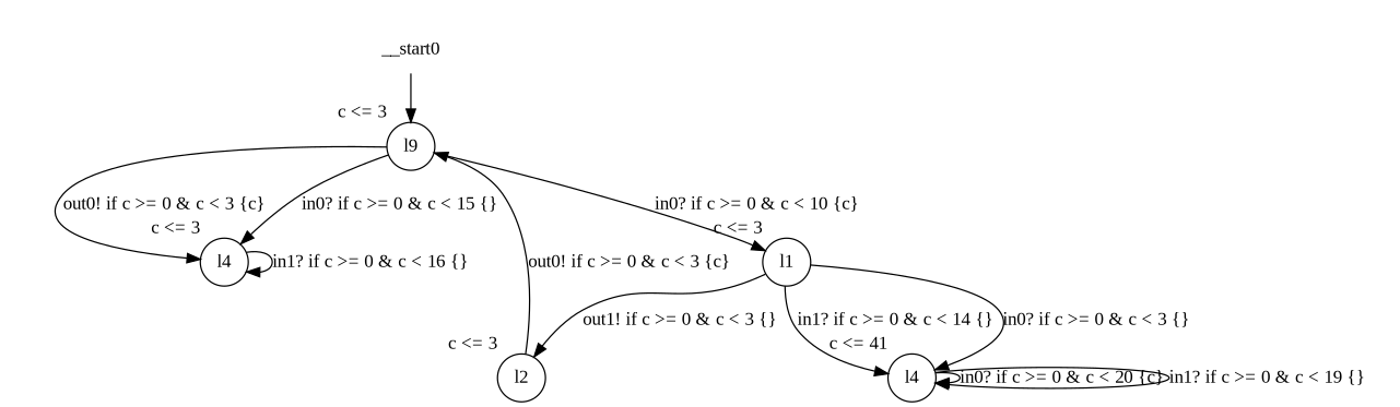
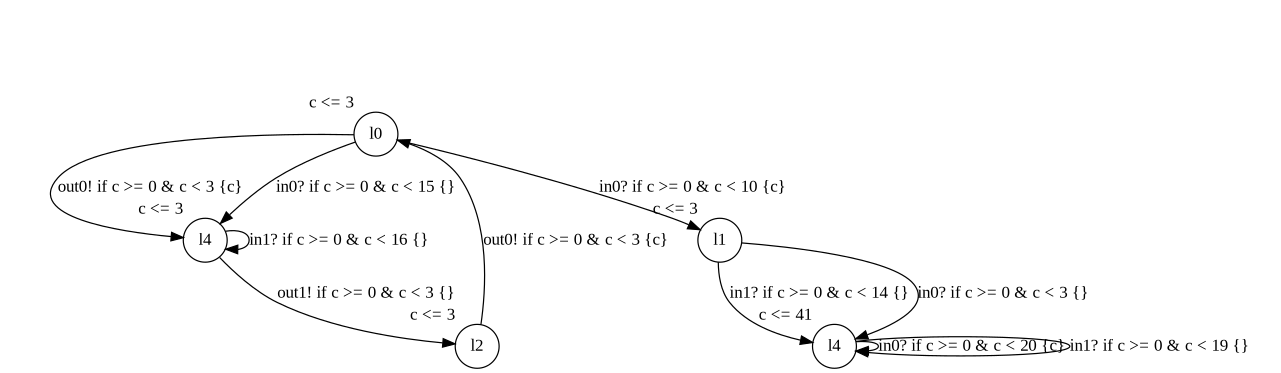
  digraph {
    fontname="Liberation Serif"
    node [fontname="Liberation Serif" shape=circle margin=0 xlabel="c <= 3"]
    edge [fontname="Liberation Serif"]
-   __start0 [shape=none margin="" xlabel=""]
-   n2 [label=l9]
+   n2 [label=l0]
    n3 [label=l4]
    n4 [label=l1]
    n5 [label=l2]
    n6 [label=l4 xlabel="c <= 41"]
-   __start0 -> n2
    n2 -> n3 [label="out0! if c >= 0 & c < 3 {c} "]
    n2 -> n3 [label="in0? if c >= 0 & c < 15 {} "]
    n2 -> n4 [label="in0? if c >= 0 & c < 10 {c} "]
    n3 -> n3 [label="in1? if c >= 0 & c < 16 {} "]
-   n4 -> n5 [label="out1! if c >= 0 & c < 3 {} "]
+   n3 -> n5 [label="out1! if c >= 0 & c < 3 {} "]
    n4 -> n6 [label="in1? if c >= 0 & c < 14 {} "]
    n4 -> n6 [label="in0? if c >= 0 & c < 3 {} "]
    n5 -> n2 [label="out0! if c >= 0 & c < 3 {c} "]
    n6 -> n6 [label="in0? if c >= 0 & c < 20 {c} "]
    n6 -> n6 [label="in1? if c >= 0 & c < 19 {} "]
  }
